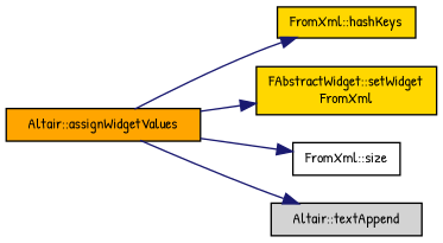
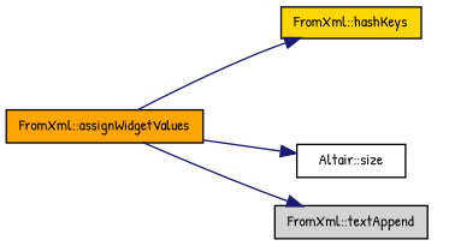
  digraph {
    fontname="Patrick Hand"
    rankdir=LR
    node [color=black fillcolor=gold fontname="Patrick Hand" fontsize=10 shape=record style=filled]
    edge [color=midnightblue fontname="Patrick Hand" fontsize=10 labelfontname=Helvetica labelfontsize=10 style=solid]
-   n1 [fillcolor=orange fontcolor=black height=0.2 label="Altair::assignWidgetValues" width=0.4]
+   n1 [fillcolor=orange fontcolor=black height=0.2 label="FromXml::assignWidgetValues" width=0.4]
    n2 [height=0.2 label="FromXml::hashKeys" width=0.4]
-   n3 [height=0.2 label="FAbstractWidget::setWidget\lFromXml" width=0.4]
-   n4 [fillcolor=white height=0.2 label="FromXml::size" width=0.4]
-   n5 [fillcolor=lightgrey height=0.2 label="Altair::textAppend" width=0.4]
+   n4 [fillcolor=white height=0.2 label="Altair::size" width=0.4]
+   n5 [fillcolor=lightgrey height=0.2 label="FromXml::textAppend" width=0.4]
    n1 -> n2
-   n1 -> n3
    n1 -> n4
    n1 -> n5
  }
